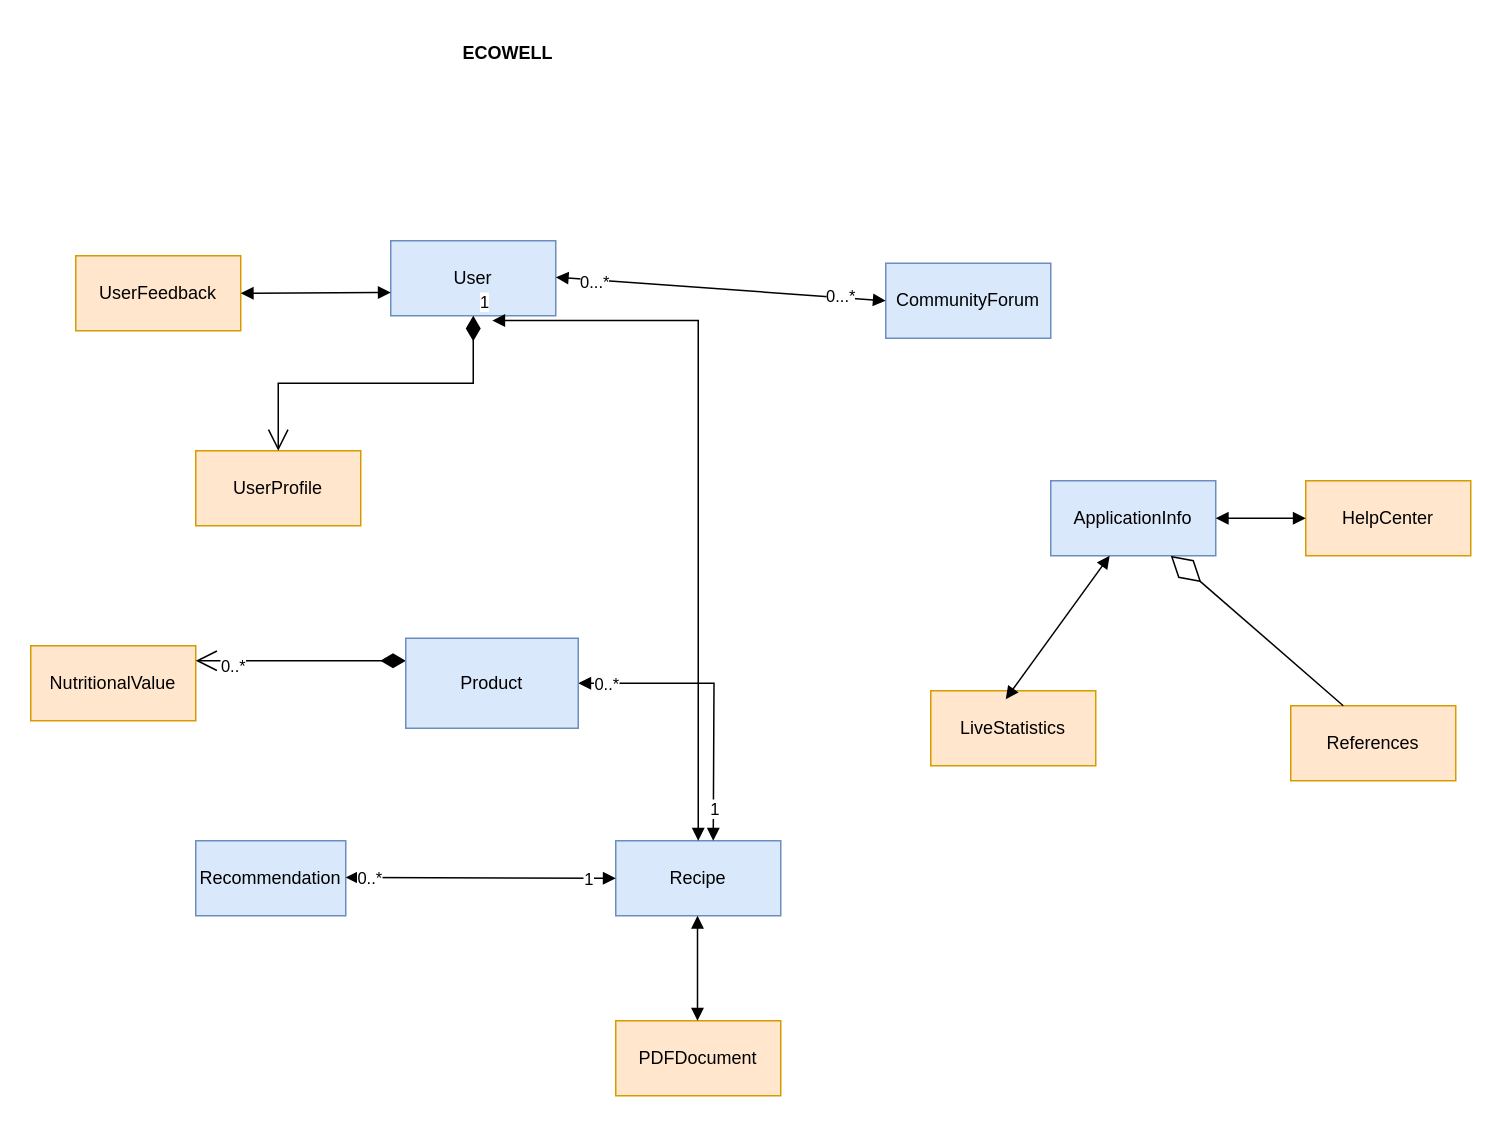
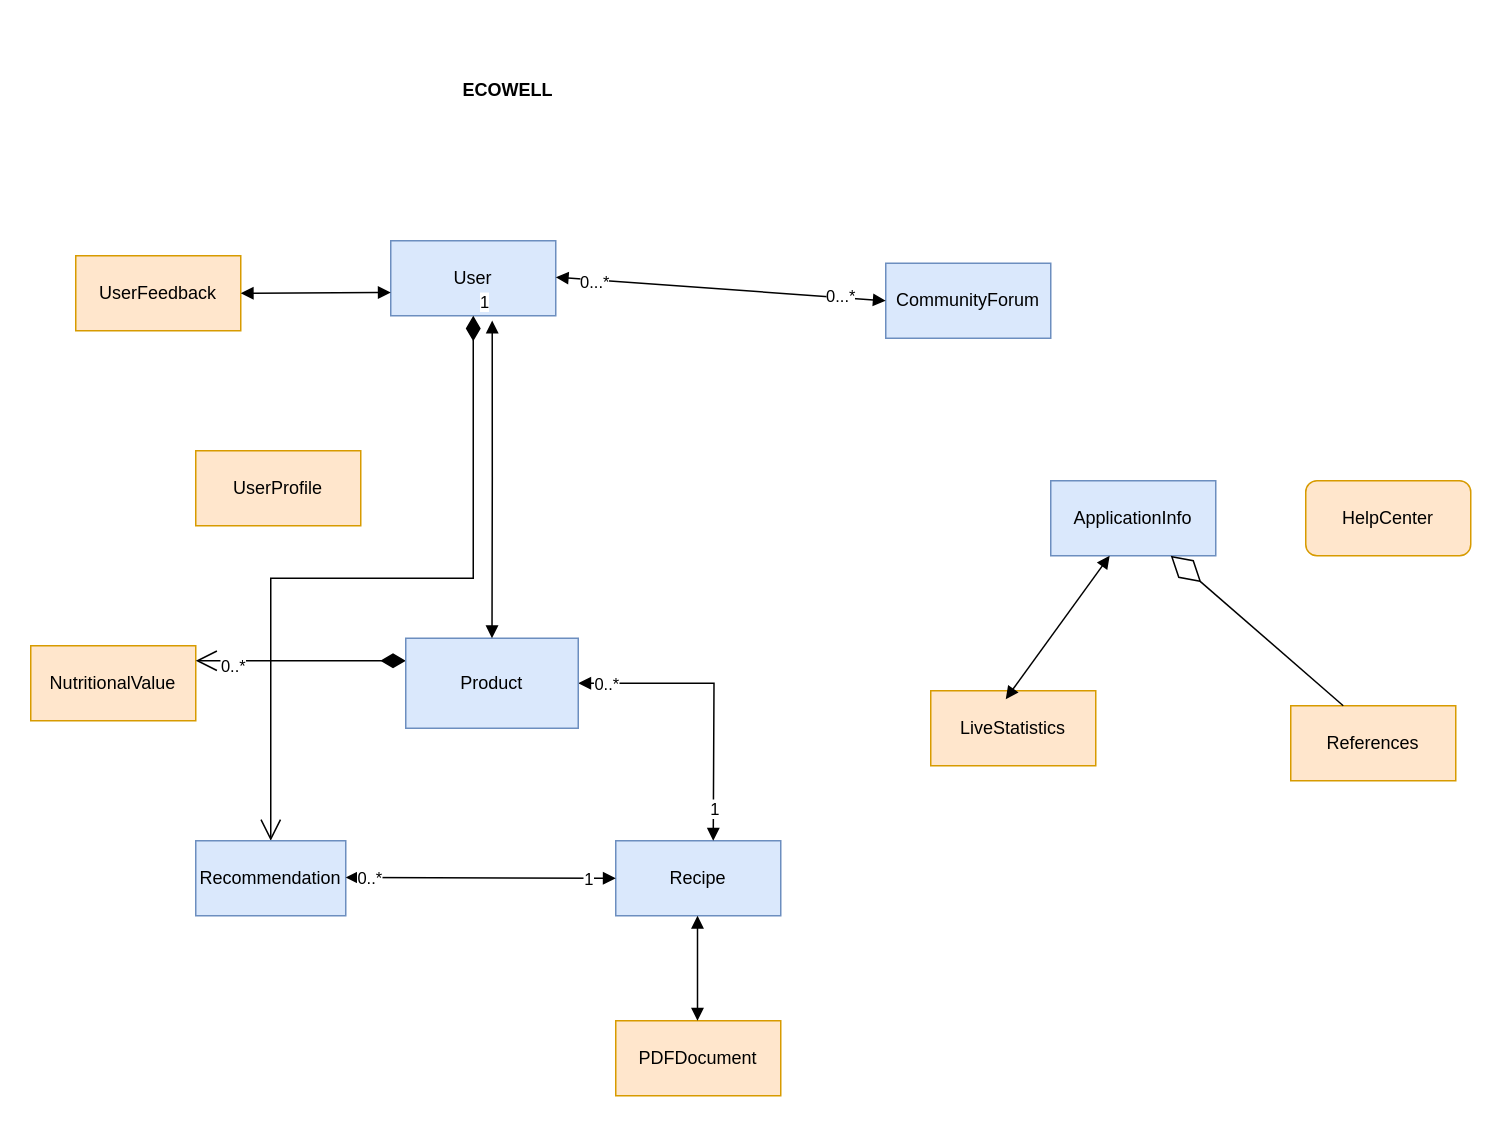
  <mxCell id="0" />
  <mxCell id="1" parent="0" />
  <mxCell id="2" value="User" style="html=1;whiteSpace=wrap;fillColor=#dae8fc;strokeColor=#6c8ebf;" parent="1" vertex="1"><mxGeometry x="260" y="160" width="110" height="50" as="geometry" /></mxCell>
  <mxCell id="3" value="UserFeedback" style="html=1;whiteSpace=wrap;fillColor=#ffe6cc;strokeColor=#d79b00;" parent="1" vertex="1"><mxGeometry x="50" y="170" width="110" height="50" as="geometry" /></mxCell>
  <mxCell id="4" value="CommunityForum" style="html=1;whiteSpace=wrap;fillColor=#dae8fc;strokeColor=#6c8ebf;" parent="1" vertex="1"><mxGeometry x="590" y="175" width="110" height="50" as="geometry" /></mxCell>
- <mxCell id="5" value="HelpCenter" style="html=1;whiteSpace=wrap;fillColor=#ffe6cc;strokeColor=#d79b00;" parent="1" vertex="1"><mxGeometry x="870" y="320" width="110" height="50" as="geometry" /></mxCell>
+ <mxCell id="5" value="HelpCenter" style="html=1;whiteSpace=wrap;fillColor=#ffe6cc;strokeColor=#d79b00;rounded=1;" parent="1" vertex="1"><mxGeometry x="870" y="320" width="110" height="50" as="geometry" /></mxCell>
  <mxCell id="6" value="UserProfile" style="html=1;whiteSpace=wrap;fillColor=#ffe6cc;strokeColor=#d79b00;" parent="1" vertex="1"><mxGeometry x="130" y="300" width="110" height="50" as="geometry" /></mxCell>
  <mxCell id="7" value="NutritionalValue" style="html=1;whiteSpace=wrap;fillColor=#ffe6cc;strokeColor=#d79b00;" parent="1" vertex="1"><mxGeometry x="20" y="430" width="110" height="50" as="geometry" /></mxCell>
  <mxCell id="8" value="" style="endArrow=block;startArrow=block;endFill=1;startFill=1;html=1;rounded=0;" parent="1" edge="1"><mxGeometry width="160" relative="1" as="geometry"><mxPoint x="160" y="195" as="sourcePoint" /><mxPoint x="260" y="194.5" as="targetPoint" /></mxGeometry></mxCell>
  <mxCell id="9" value="" style="endArrow=block;startArrow=block;endFill=1;startFill=1;html=1;rounded=0;entryX=0;entryY=0.5;entryDx=0;entryDy=0;" parent="1" target="4" edge="1"><mxGeometry width="160" relative="1" as="geometry"><mxPoint x="370" y="184.33" as="sourcePoint" /><mxPoint x="530" y="184.33" as="targetPoint" /></mxGeometry></mxCell>
  <mxCell id="10" value="0...*" style="edgeLabel;html=1;align=center;verticalAlign=middle;resizable=0;points=[];" parent="9" vertex="1" connectable="0"><mxGeometry x="-0.766" y="-1" relative="1" as="geometry"><mxPoint as="offset" /></mxGeometry></mxCell>
  <mxCell id="11" value="0...*" style="edgeLabel;html=1;align=center;verticalAlign=middle;resizable=0;points=[];" parent="9" vertex="1" connectable="0"><mxGeometry x="0.727" y="1" relative="1" as="geometry"><mxPoint as="offset" /></mxGeometry></mxCell>
  <mxCell id="12" value="LiveStatistics" style="html=1;whiteSpace=wrap;fillColor=#ffe6cc;strokeColor=#d79b00;" parent="1" vertex="1"><mxGeometry x="620" y="460" width="110" height="50" as="geometry" /></mxCell>
  <mxCell id="13" value="ApplicationInfo" style="html=1;whiteSpace=wrap;fillColor=#dae8fc;strokeColor=#6c8ebf;" parent="1" vertex="1"><mxGeometry x="700" y="320" width="110" height="50" as="geometry" /></mxCell>
  <mxCell id="14" value="References" style="html=1;whiteSpace=wrap;fillColor=#ffe6cc;strokeColor=#d79b00;" parent="1" vertex="1"><mxGeometry x="860" y="470" width="110" height="50" as="geometry" /></mxCell>
  <mxCell id="15" value="" style="endArrow=diamondThin;endFill=0;endSize=24;html=1;rounded=0;exitX=0.5;exitY=0;exitDx=0;exitDy=0;" parent="1" edge="1"><mxGeometry width="160" relative="1" as="geometry"><mxPoint x="895" y="470" as="sourcePoint" /><mxPoint x="780" y="370" as="targetPoint" /></mxGeometry></mxCell>
  <mxCell id="16" value="" style="endArrow=block;startArrow=block;endFill=1;startFill=1;html=1;rounded=0;entryX=0.25;entryY=1;entryDx=0;entryDy=0;exitX=0.393;exitY=-0.088;exitDx=0;exitDy=0;exitPerimeter=0;" parent="1" edge="1"><mxGeometry width="160" relative="1" as="geometry"><mxPoint x="670" y="465.6" as="sourcePoint" /><mxPoint x="739.27" y="370" as="targetPoint" /></mxGeometry></mxCell>
  <mxCell id="17" value="1" style="endArrow=open;html=1;endSize=12;startArrow=diamondThin;startSize=14;startFill=1;edgeStyle=orthogonalEdgeStyle;align=left;verticalAlign=bottom;rounded=0;" parent="1" edge="1"><mxGeometry x="-1" y="3" relative="1" as="geometry"><mxPoint x="270" y="440" as="sourcePoint" /><mxPoint x="130" y="440" as="targetPoint" /></mxGeometry></mxCell>
  <mxCell id="18" value="0..*" style="edgeLabel;html=1;align=center;verticalAlign=middle;resizable=0;points=[];" parent="17" vertex="1" connectable="0"><mxGeometry x="0.65" y="3" relative="1" as="geometry"><mxPoint as="offset" /></mxGeometry></mxCell>
- <mxCell id="19" value="" style="endArrow=block;startArrow=block;endFill=1;startFill=1;html=1;rounded=0;exitX=1;exitY=0.5;exitDx=0;exitDy=0;entryX=0;entryY=0.5;entryDx=0;entryDy=0;" parent="1" source="13" target="5" edge="1"><mxGeometry width="160" relative="1" as="geometry"><mxPoint x="840" y="330" as="sourcePoint" /><mxPoint x="880" y="270" as="targetPoint" /></mxGeometry></mxCell>
- <mxCell id="20" value="1" style="endArrow=open;html=1;endSize=12;startArrow=diamondThin;startSize=14;startFill=1;edgeStyle=orthogonalEdgeStyle;align=left;verticalAlign=bottom;rounded=0;entryX=0.5;entryY=0;entryDx=0;entryDy=0;exitX=0.5;exitY=1;exitDx=0;exitDy=0;" parent="1" source="2" target="6" edge="1"><mxGeometry x="-1" y="3" relative="1" as="geometry"><mxPoint x="310" y="260" as="sourcePoint" /><mxPoint x="470" y="260" as="targetPoint" /></mxGeometry></mxCell>
+ <mxCell id="20" value="1" style="endArrow=open;html=1;endSize=12;startArrow=diamondThin;startSize=14;startFill=1;edgeStyle=orthogonalEdgeStyle;align=left;verticalAlign=bottom;rounded=0;exitX=0.5;exitY=1;exitDx=0;exitDy=0;" parent="1" source="2" target="23" edge="1"><mxGeometry x="-1" y="3" relative="1" as="geometry"><mxPoint x="310" y="260" as="sourcePoint" /><mxPoint x="470" y="260" as="targetPoint" /></mxGeometry></mxCell>
  <mxCell id="21" value="PDFDocument" style="html=1;whiteSpace=wrap;fillColor=#ffe6cc;strokeColor=#d79b00;" parent="1" vertex="1"><mxGeometry x="410" y="680" width="110" height="50" as="geometry" /></mxCell>
- <mxCell id="22" value="&lt;b&gt;ECOWELL&amp;nbsp;&lt;/b&gt;" style="text;html=1;strokeColor=none;fillColor=none;align=center;verticalAlign=middle;whiteSpace=wrap;rounded=0;" parent="1" vertex="1"><mxGeometry x="220" y="20" width="240" height="30" as="geometry" /></mxCell>
+ <mxCell id="22" value="&lt;b&gt;ECOWELL&amp;nbsp;&lt;/b&gt;" style="text;html=1;strokeColor=none;fillColor=none;align=center;verticalAlign=middle;whiteSpace=wrap;rounded=0;" parent="1" vertex="1"><mxGeometry x="220" y="45" width="240" height="30" as="geometry" /></mxCell>
  <mxCell id="23" value="Recommendation" style="html=1;whiteSpace=wrap;fillColor=#dae8fc;strokeColor=#6c8ebf;" parent="1" vertex="1"><mxGeometry x="130" y="560" width="100" height="50" as="geometry" /></mxCell>
  <mxCell id="24" value="Recipe" style="html=1;whiteSpace=wrap;fillColor=#dae8fc;strokeColor=#6c8ebf;" parent="1" vertex="1"><mxGeometry x="410" y="560" width="110" height="50" as="geometry" /></mxCell>
  <mxCell id="25" value="" style="endArrow=block;startArrow=block;endFill=1;startFill=1;html=1;rounded=0;edgeStyle=orthogonalEdgeStyle;entryX=0.5;entryY=0;entryDx=0;entryDy=0;" parent="1" source="31" edge="1"><mxGeometry width="160" relative="1" as="geometry"><mxPoint x="340" y="454.5" as="sourcePoint" /><mxPoint x="475" y="560" as="targetPoint" /></mxGeometry></mxCell>
  <mxCell id="26" value="0..*" style="edgeLabel;html=1;align=center;verticalAlign=middle;resizable=0;points=[];" parent="25" vertex="1" connectable="0"><mxGeometry x="-0.815" relative="1" as="geometry"><mxPoint as="offset" /></mxGeometry></mxCell>
  <mxCell id="27" value="1" style="edgeLabel;html=1;align=center;verticalAlign=middle;resizable=0;points=[];" parent="25" vertex="1" connectable="0"><mxGeometry x="0.783" relative="1" as="geometry"><mxPoint as="offset" /></mxGeometry></mxCell>
  <mxCell id="28" value="" style="endArrow=block;startArrow=block;endFill=1;startFill=1;html=1;rounded=0;edgeStyle=orthogonalEdgeStyle;entryX=0;entryY=0.5;entryDx=0;entryDy=0;" parent="1" target="24" edge="1"><mxGeometry width="160" relative="1" as="geometry"><mxPoint x="230" y="584.5" as="sourcePoint" /><mxPoint x="390" y="584.5" as="targetPoint" /></mxGeometry></mxCell>
  <mxCell id="29" value="0..*" style="edgeLabel;html=1;align=center;verticalAlign=middle;resizable=0;points=[];" parent="28" vertex="1" connectable="0"><mxGeometry x="-0.827" relative="1" as="geometry"><mxPoint as="offset" /></mxGeometry></mxCell>
  <mxCell id="30" value="1" style="edgeLabel;html=1;align=center;verticalAlign=middle;resizable=0;points=[];" parent="28" vertex="1" connectable="0"><mxGeometry x="0.796" y="-1" relative="1" as="geometry"><mxPoint as="offset" /></mxGeometry></mxCell>
  <mxCell id="31" value="Product" style="html=1;whiteSpace=wrap;fillColor=#dae8fc;strokeColor=#6c8ebf;" parent="1" vertex="1"><mxGeometry x="270" y="425" width="115" height="60" as="geometry" /></mxCell>
  <mxCell id="32" value="" style="endArrow=block;startArrow=block;endFill=1;startFill=1;html=1;rounded=0;edgeStyle=orthogonalEdgeStyle;" parent="1" edge="1"><mxGeometry width="160" relative="1" as="geometry"><mxPoint x="464.5" y="610" as="sourcePoint" /><mxPoint x="464.5" y="680" as="targetPoint" /></mxGeometry></mxCell>
- <mxCell id="33" value="" style="endArrow=block;startArrow=block;endFill=1;startFill=1;html=1;rounded=0;edgeStyle=orthogonalEdgeStyle;exitX=0.615;exitY=1.064;exitDx=0;exitDy=0;exitPerimeter=0;" edge="1" parent="1" source="2" target="24"><mxGeometry width="160" relative="1" as="geometry"><mxPoint x="330" y="330" as="sourcePoint" /><mxPoint x="490" y="330" as="targetPoint" /></mxGeometry></mxCell>
+ <mxCell id="33" value="" style="endArrow=block;startArrow=block;endFill=1;startFill=1;html=1;rounded=0;edgeStyle=orthogonalEdgeStyle;exitX=0.615;exitY=1.064;exitDx=0;exitDy=0;exitPerimeter=0;entryX=0.5;entryY=0;entryDx=0;entryDy=0;" edge="1" parent="1" source="2" target="31"><mxGeometry width="160" relative="1" as="geometry"><mxPoint x="330" y="330" as="sourcePoint" /><mxPoint x="490" y="330" as="targetPoint" /></mxGeometry></mxCell>
